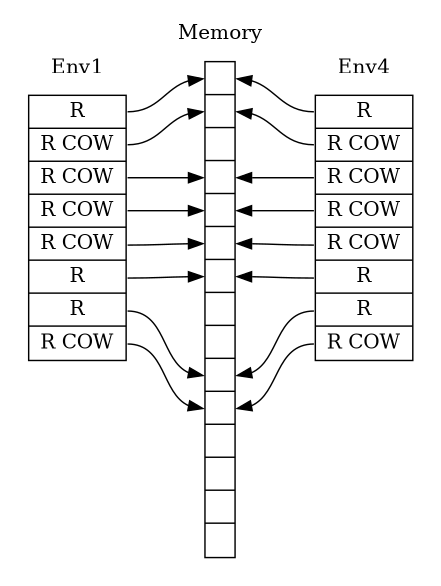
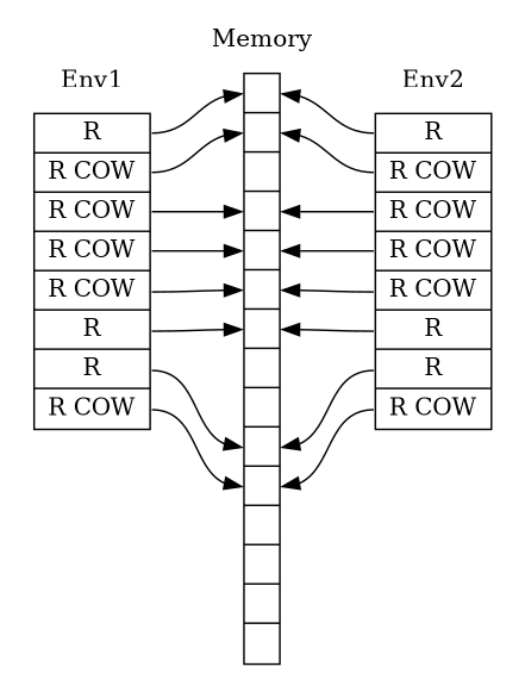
  digraph {
    nodesep=0.05
    rankdir=LR
    node [shape=record]
    edge [headport=p0 tailport=p0]
    n1 [height=2.5 label="<p0> |<p1> |<p2> |<p3> |<p4> |<p5> |<p6> |<p7> |<p8> |<p9> |<p10> |<p11> |<p12> |<p13> |<p14> " width=0.1]
    n2 [height=2.5 label="<p0> R |<p1> R COW |<p2> R COW |<p3> R COW |<p4> R COW |<p5> R |<p6> R |<p7> R COW" width=0.1]
    n3 [height=2.5 label="<p0> R |<p1> R COW |<p2> R COW |<p3> R COW |<p4> R COW |<p5> R |<p6> R |<p7> R COW" width=0.1]
    subgraph cluster_1 {
      color="#00000000"
      label=Memory
      n1
    }
    subgraph cluster_2 {
      color="#00000000"
      label=Env1
      n2
    }
    subgraph cluster_3 {
      color="#00000000"
-     label=Env4
+     label=Env2
      rankdir=RL
      n3
    }
    n1 -> n3 [dir=back]
    n1 -> n3 [dir=back headport=p1 tailport=p1]
    n1 -> n3 [dir=back headport=p2 tailport=p3]
    n1 -> n3 [dir=back headport=p3 tailport=p4]
    n1 -> n3 [dir=back headport=p4 tailport=p5]
    n1 -> n3 [dir=back headport=p5 tailport=p6]
    n1 -> n3 [dir=back headport=p6 tailport=p9]
    n1 -> n3 [dir=back headport=p7 tailport=p10]
    n2 -> n1
    n2 -> n1 [headport=p1 tailport=p1]
    n2 -> n1 [headport=p3 tailport=p2]
    n2 -> n1 [headport=p4 tailport=p3]
    n2 -> n1 [headport=p5 tailport=p4]
    n2 -> n1 [headport=p6 tailport=p5]
    n2 -> n1 [headport=p9 tailport=p6]
    n2 -> n1 [headport=p10 tailport=p7]
  }
